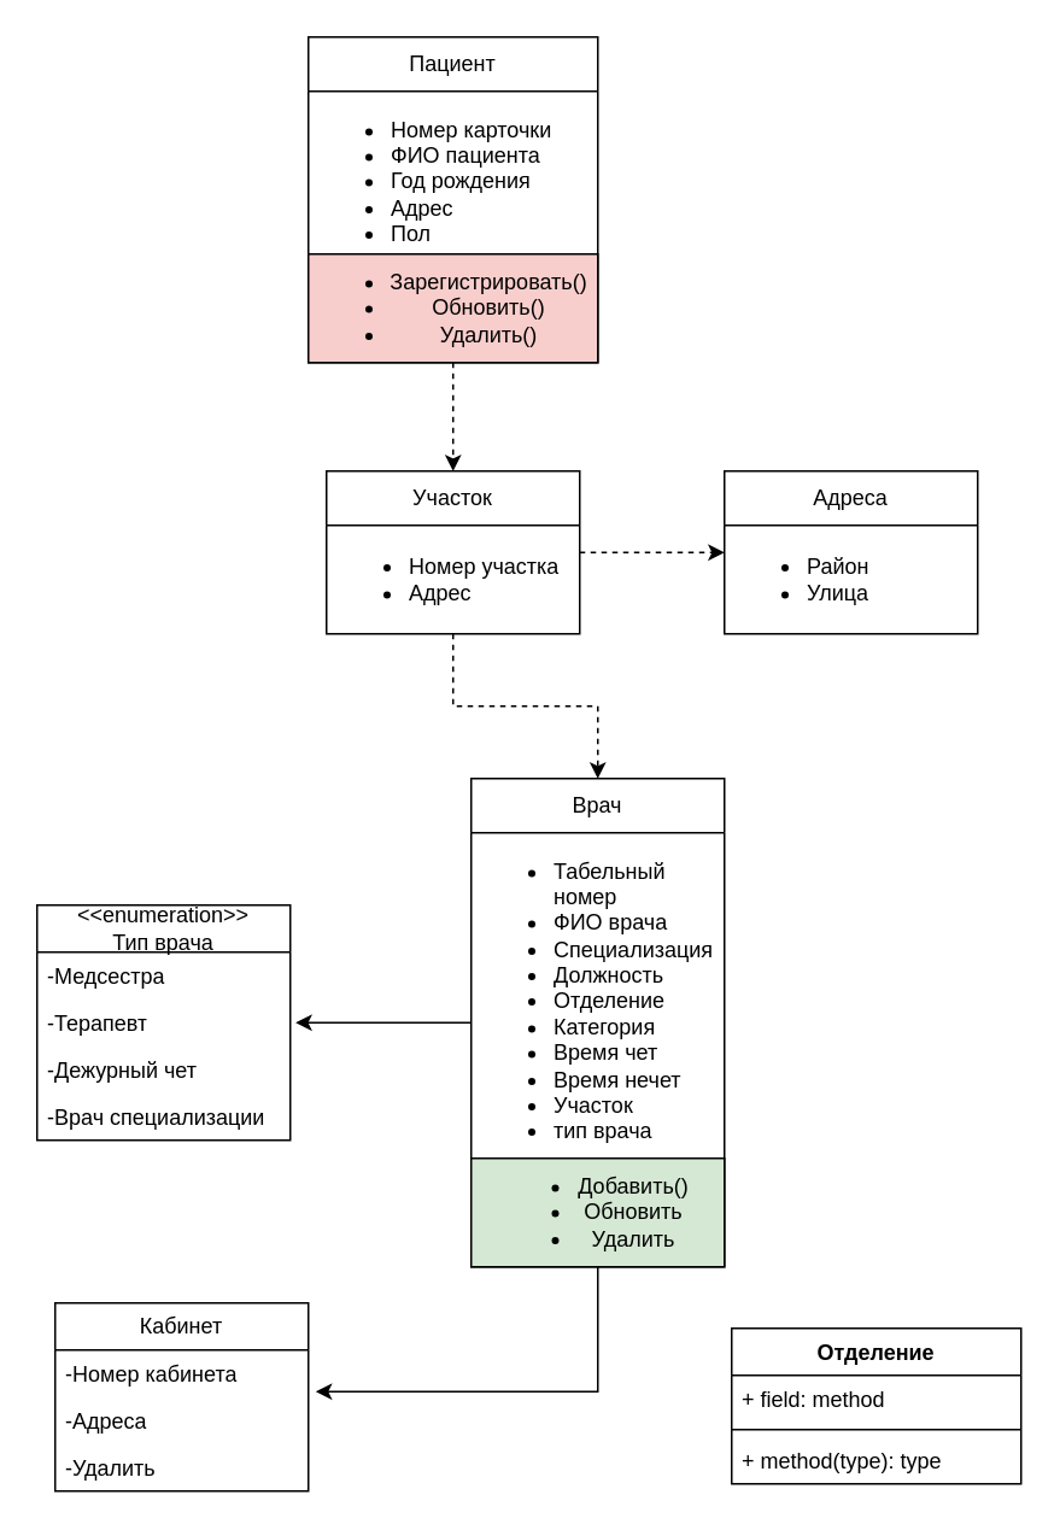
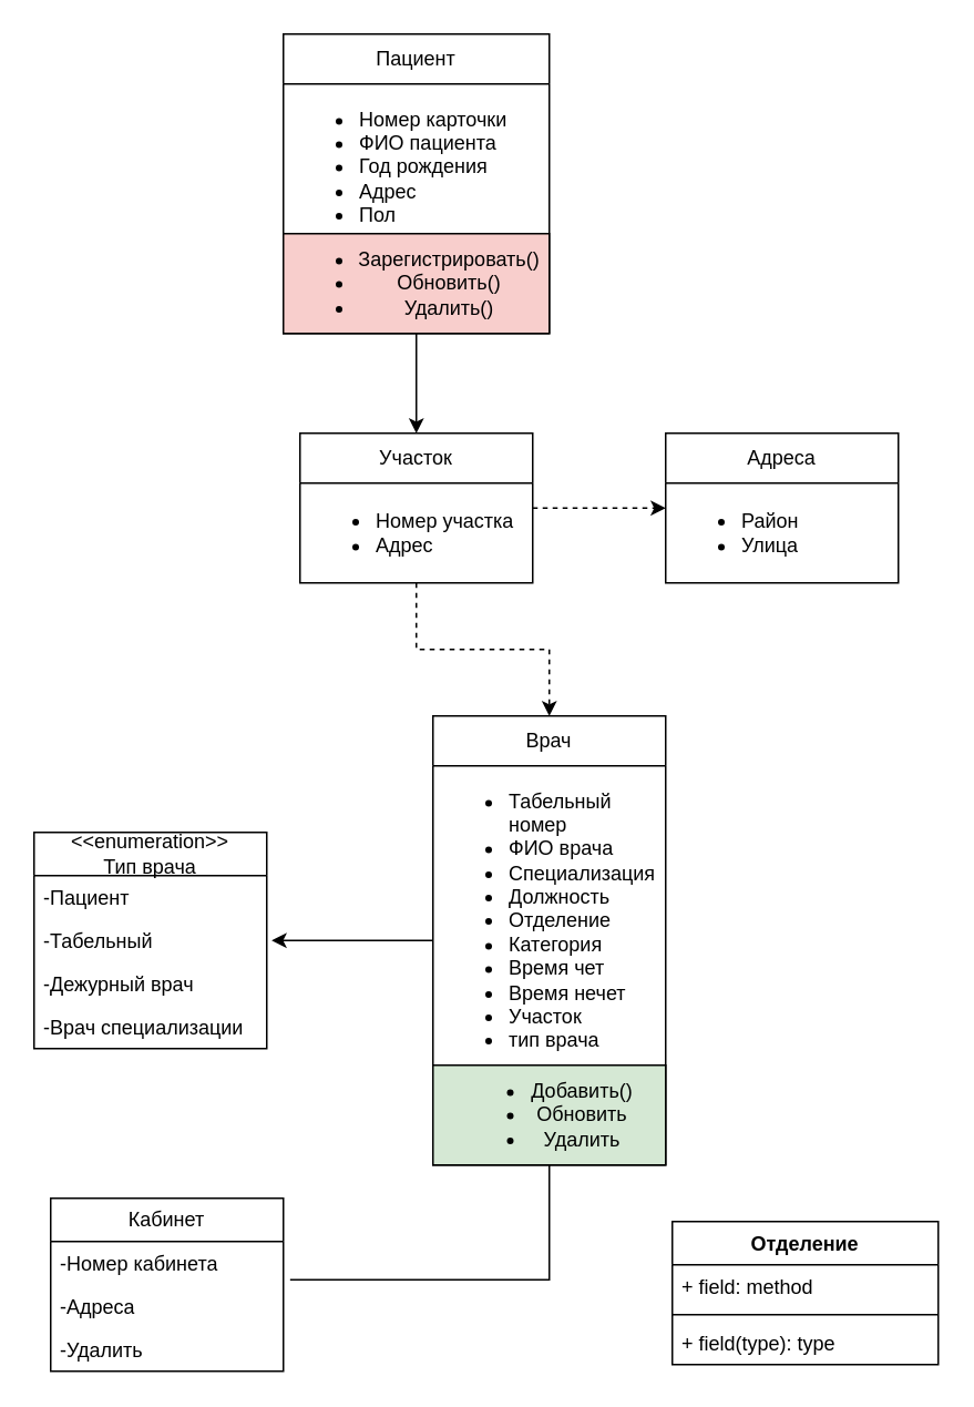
  <mxCell id="0" />
  <mxCell id="1" parent="0" />
- <mxCell id="2" value="" style="edgeStyle=orthogonalEdgeStyle;rounded=0;orthogonalLoop=1;jettySize=auto;html=1;dashed=1;" edge="1" parent="1" source="3" target="8"><mxGeometry relative="1" as="geometry" /></mxCell>
+ <mxCell id="2" value="" style="edgeStyle=orthogonalEdgeStyle;rounded=0;orthogonalLoop=1;jettySize=auto;html=1;" edge="1" parent="1" source="3" target="8"><mxGeometry relative="1" as="geometry" /></mxCell>
  <mxCell id="3" value="Пациент" style="swimlane;fontStyle=0;childLayout=stackLayout;horizontal=1;startSize=30;horizontalStack=0;resizeParent=1;resizeParentMax=0;resizeLast=0;collapsible=1;marginBottom=0;whiteSpace=wrap;html=1;" vertex="1" parent="1"><mxGeometry x="170" y="20" width="160" height="180" as="geometry" /></mxCell>
  <mxCell id="4" value="&lt;ul&gt;&lt;li&gt;Номер карточки&lt;/li&gt;&lt;li&gt;ФИО пациента&lt;/li&gt;&lt;li&gt;Год рождения&lt;/li&gt;&lt;li&gt;Адрес&lt;/li&gt;&lt;li&gt;Пол&lt;table&gt;&lt;tbody&gt;&lt;tr&gt;&lt;td&gt;&lt;br&gt;&lt;/td&gt;&lt;/tr&gt;&lt;tr&gt;&lt;td&gt;&lt;br&gt;&lt;/td&gt;&lt;/tr&gt;&lt;/tbody&gt;&lt;/table&gt;&lt;/li&gt;&lt;/ul&gt;" style="text;strokeColor=none;fillColor=none;align=left;verticalAlign=middle;spacingLeft=4;spacingRight=4;overflow=hidden;points=[[0,0.5],[1,0.5]];portConstraint=eastwest;rotatable=0;whiteSpace=wrap;html=1;" vertex="1" parent="3"><mxGeometry y="30" width="160" height="90" as="geometry" /></mxCell>
  <mxCell id="5" value="&lt;ul&gt;&lt;li&gt;Зарегистрировать()&lt;/li&gt;&lt;li&gt;Обновить()&lt;/li&gt;&lt;li&gt;Удалить()&lt;/li&gt;&lt;/ul&gt;" style="rounded=0;whiteSpace=wrap;html=1;fillColor=#f8cecc;" vertex="1" parent="3"><mxGeometry y="120" width="160" height="60" as="geometry" /></mxCell>
  <mxCell id="6" value="" style="edgeStyle=orthogonalEdgeStyle;rounded=0;orthogonalLoop=1;jettySize=auto;html=1;dashed=1;" edge="1" parent="1" source="8" target="10"><mxGeometry relative="1" as="geometry" /></mxCell>
  <mxCell id="7" value="" style="edgeStyle=orthogonalEdgeStyle;rounded=0;orthogonalLoop=1;jettySize=auto;html=1;dashed=1;" edge="1" parent="1" source="8" target="13"><mxGeometry relative="1" as="geometry" /></mxCell>
  <mxCell id="8" value="Участок" style="swimlane;fontStyle=0;childLayout=stackLayout;horizontal=1;startSize=30;horizontalStack=0;resizeParent=1;resizeParentMax=0;resizeLast=0;collapsible=1;marginBottom=0;whiteSpace=wrap;html=1;" vertex="1" parent="1"><mxGeometry x="180" y="260" width="140" height="90" as="geometry" /></mxCell>
  <mxCell id="9" value="&lt;ul&gt;&lt;li&gt;Номер участка&lt;/li&gt;&lt;li&gt;Адрес&lt;/li&gt;&lt;/ul&gt;" style="text;strokeColor=none;fillColor=none;align=left;verticalAlign=middle;spacingLeft=4;spacingRight=4;overflow=hidden;points=[[0,0.5],[1,0.5]];portConstraint=eastwest;rotatable=0;whiteSpace=wrap;html=1;" vertex="1" parent="8"><mxGeometry y="30" width="140" height="60" as="geometry" /></mxCell>
  <mxCell id="10" value="Адреса" style="swimlane;fontStyle=0;childLayout=stackLayout;horizontal=1;startSize=30;horizontalStack=0;resizeParent=1;resizeParentMax=0;resizeLast=0;collapsible=1;marginBottom=0;whiteSpace=wrap;html=1;" vertex="1" parent="1"><mxGeometry x="400" y="260" width="140" height="90" as="geometry" /></mxCell>
  <mxCell id="11" value="&lt;ul&gt;&lt;li&gt;Район&lt;/li&gt;&lt;li&gt;Улица&lt;/li&gt;&lt;/ul&gt;" style="text;strokeColor=none;fillColor=none;align=left;verticalAlign=middle;spacingLeft=4;spacingRight=4;overflow=hidden;points=[[0,0.5],[1,0.5]];portConstraint=eastwest;rotatable=0;whiteSpace=wrap;html=1;" vertex="1" parent="10"><mxGeometry y="30" width="140" height="60" as="geometry" /></mxCell>
  <mxCell id="12" value="" style="edgeStyle=orthogonalEdgeStyle;rounded=0;orthogonalLoop=1;jettySize=auto;html=1;entryX=1.021;entryY=0.5;entryDx=0;entryDy=0;entryPerimeter=0;" edge="1" parent="1" source="13" target="18"><mxGeometry relative="1" as="geometry"><mxPoint x="190" y="600" as="targetPoint" /></mxGeometry></mxCell>
  <mxCell id="13" value="Врач" style="swimlane;fontStyle=0;childLayout=stackLayout;horizontal=1;startSize=30;horizontalStack=0;resizeParent=1;resizeParentMax=0;resizeLast=0;collapsible=1;marginBottom=0;whiteSpace=wrap;html=1;" vertex="1" parent="1"><mxGeometry x="260" y="430" width="140" height="270" as="geometry" /></mxCell>
  <mxCell id="14" value="&lt;ul&gt;&lt;li&gt;Табельный номер&lt;/li&gt;&lt;li&gt;ФИО врача&lt;/li&gt;&lt;li&gt;Специализация&lt;/li&gt;&lt;li&gt;Должность&lt;/li&gt;&lt;li&gt;Отделение&lt;/li&gt;&lt;li&gt;Категория&lt;/li&gt;&lt;li&gt;Время чет&lt;/li&gt;&lt;li&gt;Время нечет&lt;/li&gt;&lt;li&gt;Участок&lt;/li&gt;&lt;li&gt;тип врача&lt;/li&gt;&lt;/ul&gt;" style="text;strokeColor=none;fillColor=none;align=left;verticalAlign=middle;spacingLeft=4;spacingRight=4;overflow=hidden;points=[[0,0.5],[1,0.5]];portConstraint=eastwest;rotatable=0;whiteSpace=wrap;html=1;" vertex="1" parent="13"><mxGeometry y="30" width="140" height="180" as="geometry" /></mxCell>
  <mxCell id="15" value="&lt;ul&gt;&lt;li&gt;Добавить()&lt;/li&gt;&lt;li&gt;Обновить&lt;/li&gt;&lt;li&gt;Удалить&lt;/li&gt;&lt;/ul&gt;" style="rounded=0;whiteSpace=wrap;html=1;fillColor=#d5e8d4;" vertex="1" parent="13"><mxGeometry y="210" width="140" height="60" as="geometry" /></mxCell>
  <mxCell id="16" value="&amp;lt;&amp;lt;enumeration&amp;gt;&amp;gt;&lt;br&gt;Тип врача" style="swimlane;fontStyle=0;childLayout=stackLayout;horizontal=1;startSize=26;fillColor=none;horizontalStack=0;resizeParent=1;resizeParentMax=0;resizeLast=0;collapsible=1;marginBottom=0;whiteSpace=wrap;html=1;" vertex="1" parent="1"><mxGeometry x="20" y="500" width="140" height="130" as="geometry" /></mxCell>
- <mxCell id="17" value="-Медсестра" style="text;strokeColor=none;fillColor=none;align=left;verticalAlign=top;spacingLeft=4;spacingRight=4;overflow=hidden;rotatable=0;points=[[0,0.5],[1,0.5]];portConstraint=eastwest;whiteSpace=wrap;html=1;" vertex="1" parent="16"><mxGeometry y="26" width="140" height="26" as="geometry" /></mxCell>
- <mxCell id="18" value="-Терапевт" style="text;strokeColor=none;fillColor=none;align=left;verticalAlign=top;spacingLeft=4;spacingRight=4;overflow=hidden;rotatable=0;points=[[0,0.5],[1,0.5]];portConstraint=eastwest;whiteSpace=wrap;html=1;" vertex="1" parent="16"><mxGeometry y="52" width="140" height="26" as="geometry" /></mxCell>
- <mxCell id="19" value="-Дежурный чет" style="text;strokeColor=none;fillColor=none;align=left;verticalAlign=top;spacingLeft=4;spacingRight=4;overflow=hidden;rotatable=0;points=[[0,0.5],[1,0.5]];portConstraint=eastwest;whiteSpace=wrap;html=1;" vertex="1" parent="16"><mxGeometry y="78" width="140" height="26" as="geometry" /></mxCell>
+ <mxCell id="17" value="-Пациент" style="text;strokeColor=none;fillColor=none;align=left;verticalAlign=top;spacingLeft=4;spacingRight=4;overflow=hidden;rotatable=0;points=[[0,0.5],[1,0.5]];portConstraint=eastwest;whiteSpace=wrap;html=1;" vertex="1" parent="16"><mxGeometry y="26" width="140" height="26" as="geometry" /></mxCell>
+ <mxCell id="18" value="-Табельный" style="text;strokeColor=none;fillColor=none;align=left;verticalAlign=top;spacingLeft=4;spacingRight=4;overflow=hidden;rotatable=0;points=[[0,0.5],[1,0.5]];portConstraint=eastwest;whiteSpace=wrap;html=1;" vertex="1" parent="16"><mxGeometry y="52" width="140" height="26" as="geometry" /></mxCell>
+ <mxCell id="19" value="-Дежурный врач" style="text;strokeColor=none;fillColor=none;align=left;verticalAlign=top;spacingLeft=4;spacingRight=4;overflow=hidden;rotatable=0;points=[[0,0.5],[1,0.5]];portConstraint=eastwest;whiteSpace=wrap;html=1;" vertex="1" parent="16"><mxGeometry y="78" width="140" height="26" as="geometry" /></mxCell>
  <mxCell id="20" value="-Врач специализации" style="text;strokeColor=none;fillColor=none;align=left;verticalAlign=top;spacingLeft=4;spacingRight=4;overflow=hidden;rotatable=0;points=[[0,0.5],[1,0.5]];portConstraint=eastwest;whiteSpace=wrap;html=1;" vertex="1" parent="16"><mxGeometry y="104" width="140" height="26" as="geometry" /></mxCell>
  <mxCell id="21" value="Кабинет" style="swimlane;fontStyle=0;childLayout=stackLayout;horizontal=1;startSize=26;fillColor=none;horizontalStack=0;resizeParent=1;resizeParentMax=0;resizeLast=0;collapsible=1;marginBottom=0;whiteSpace=wrap;html=1;" vertex="1" parent="1"><mxGeometry x="30" y="720" width="140" height="104" as="geometry" /></mxCell>
  <mxCell id="22" value="-Номер кабинета" style="text;strokeColor=none;fillColor=none;align=left;verticalAlign=top;spacingLeft=4;spacingRight=4;overflow=hidden;rotatable=0;points=[[0,0.5],[1,0.5]];portConstraint=eastwest;whiteSpace=wrap;html=1;" vertex="1" parent="21"><mxGeometry y="26" width="140" height="26" as="geometry" /></mxCell>
  <mxCell id="23" value="-Адреса" style="text;strokeColor=none;fillColor=none;align=left;verticalAlign=top;spacingLeft=4;spacingRight=4;overflow=hidden;rotatable=0;points=[[0,0.5],[1,0.5]];portConstraint=eastwest;whiteSpace=wrap;html=1;" vertex="1" parent="21"><mxGeometry y="52" width="140" height="26" as="geometry" /></mxCell>
  <mxCell id="24" value="-Удалить" style="text;strokeColor=none;fillColor=none;align=left;verticalAlign=top;spacingLeft=4;spacingRight=4;overflow=hidden;rotatable=0;points=[[0,0.5],[1,0.5]];portConstraint=eastwest;whiteSpace=wrap;html=1;" vertex="1" parent="21"><mxGeometry y="78" width="140" height="26" as="geometry" /></mxCell>
- <mxCell id="25" style="edgeStyle=orthogonalEdgeStyle;rounded=0;orthogonalLoop=1;jettySize=auto;html=1;entryX=1.029;entryY=0.885;entryDx=0;entryDy=0;entryPerimeter=0;" edge="1" parent="1" source="15" target="22"><mxGeometry relative="1" as="geometry" /></mxCell>
+ <mxCell id="25" style="edgeStyle=orthogonalEdgeStyle;rounded=0;orthogonalLoop=1;jettySize=auto;html=1;entryX=1.029;entryY=0.885;entryDx=0;entryDy=0;entryPerimeter=0;endArrow=none;" edge="1" parent="1" source="15" target="22"><mxGeometry relative="1" as="geometry" /></mxCell>
  <mxCell id="26" value="Отделение" style="swimlane;fontStyle=1;align=center;verticalAlign=top;childLayout=stackLayout;horizontal=1;startSize=26;horizontalStack=0;resizeParent=1;resizeParentMax=0;resizeLast=0;collapsible=1;marginBottom=0;whiteSpace=wrap;html=1;" vertex="1" parent="1"><mxGeometry x="404" y="734" width="160" height="86" as="geometry" /></mxCell>
  <mxCell id="27" value="+ field: method" style="text;strokeColor=none;fillColor=none;align=left;verticalAlign=top;spacingLeft=4;spacingRight=4;overflow=hidden;rotatable=0;points=[[0,0.5],[1,0.5]];portConstraint=eastwest;whiteSpace=wrap;html=1;" vertex="1" parent="26"><mxGeometry y="26" width="160" height="26" as="geometry" /></mxCell>
  <mxCell id="28" value="" style="line;strokeWidth=1;fillColor=none;align=left;verticalAlign=middle;spacingTop=-1;spacingLeft=3;spacingRight=3;rotatable=0;labelPosition=right;points=[];portConstraint=eastwest;strokeColor=inherit;" vertex="1" parent="26"><mxGeometry y="52" width="160" height="8" as="geometry" /></mxCell>
- <mxCell id="29" value="+ method(type): type" style="text;strokeColor=none;fillColor=none;align=left;verticalAlign=top;spacingLeft=4;spacingRight=4;overflow=hidden;rotatable=0;points=[[0,0.5],[1,0.5]];portConstraint=eastwest;whiteSpace=wrap;html=1;" vertex="1" parent="26"><mxGeometry y="60" width="160" height="26" as="geometry" /></mxCell>
+ <mxCell id="29" value="+ field(type): type" style="text;strokeColor=none;fillColor=none;align=left;verticalAlign=top;spacingLeft=4;spacingRight=4;overflow=hidden;rotatable=0;points=[[0,0.5],[1,0.5]];portConstraint=eastwest;whiteSpace=wrap;html=1;" vertex="1" parent="26"><mxGeometry y="60" width="160" height="26" as="geometry" /></mxCell>
